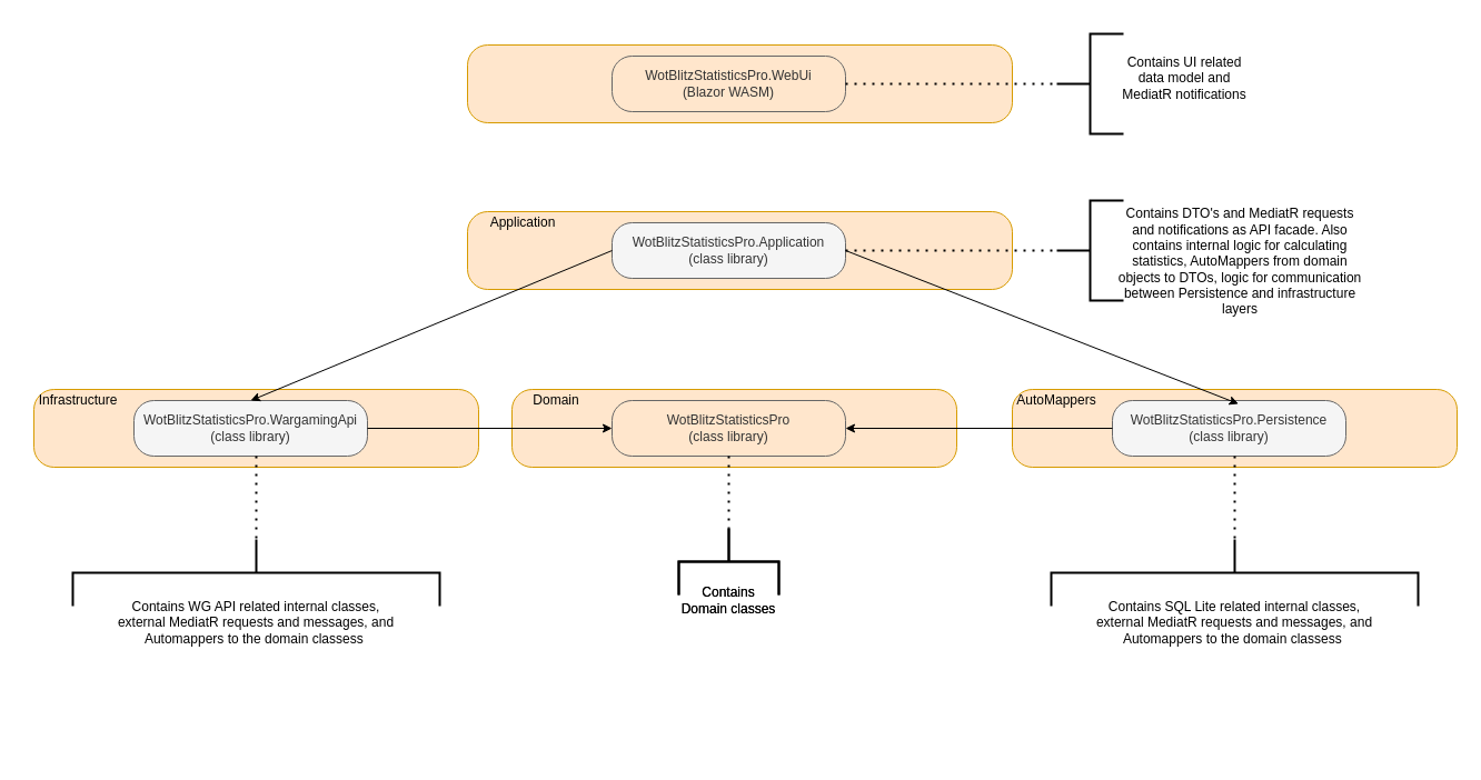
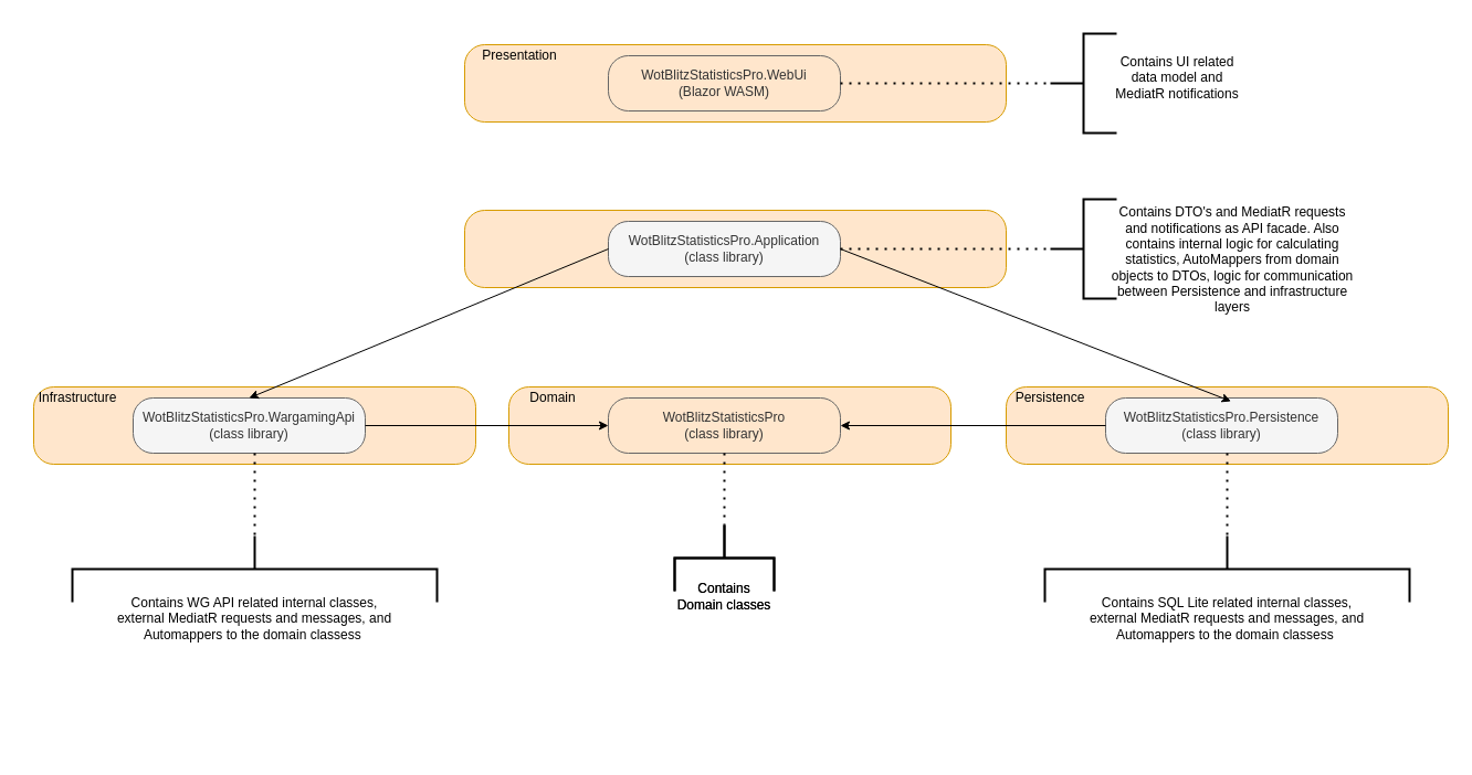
  <mxCell id="0" />
  <mxCell id="1" parent="0" />
  <mxCell id="2" value="" style="rounded=1;whiteSpace=wrap;html=1;fillColor=#ffe6cc;strokeColor=#d79b00;arcSize=26;" vertex="1" parent="1"><mxGeometry x="420" y="40" width="490" height="70" as="geometry" /></mxCell>
+ <mxCell id="3" value="Presentation" style="text;html=1;strokeColor=none;fillColor=none;align=center;verticalAlign=middle;whiteSpace=wrap;rounded=0;" vertex="1" parent="1"><mxGeometry x="420" y="40" width="100" height="20" as="geometry" /></mxCell>
  <mxCell id="4" value="WotBlitzStatisticsPro.WebUi &lt;br&gt;(Blazor WASM)" style="rounded=1;whiteSpace=wrap;html=1;arcSize=36;fillColor=#ffe6cc;strokeColor=#666666;fontColor=#333333;" vertex="1" parent="1"><mxGeometry x="550" y="50" width="210" height="50" as="geometry" /></mxCell>
  <mxCell id="5" value="" style="strokeWidth=2;html=1;shape=mxgraph.flowchart.annotation_2;align=left;labelPosition=right;pointerEvents=1;" vertex="1" parent="1"><mxGeometry x="950" y="30" width="60" height="90" as="geometry" /></mxCell>
  <mxCell id="6" value="" style="endArrow=none;dashed=1;html=1;dashPattern=1 3;strokeWidth=2;entryX=0;entryY=0.5;entryDx=0;entryDy=0;entryPerimeter=0;exitX=1;exitY=0.5;exitDx=0;exitDy=0;" edge="1" parent="1" source="4" target="5"><mxGeometry width="50" height="50" relative="1" as="geometry"><mxPoint x="720" y="290" as="sourcePoint" /><mxPoint x="770" y="240" as="targetPoint" /></mxGeometry></mxCell>
  <mxCell id="7" value="Contains UI related data model and MediatR notifications" style="text;html=1;strokeColor=none;fillColor=none;align=center;verticalAlign=middle;whiteSpace=wrap;rounded=0;" vertex="1" parent="1"><mxGeometry x="1000" y="20" width="130" height="100" as="geometry" /></mxCell>
  <mxCell id="8" value="" style="rounded=1;whiteSpace=wrap;html=1;fillColor=#ffe6cc;strokeColor=#d79b00;arcSize=26;" vertex="1" parent="1"><mxGeometry x="420" y="190" width="490" height="70" as="geometry" /></mxCell>
- <mxCell id="9" value="Application" style="text;html=1;strokeColor=none;fillColor=none;align=center;verticalAlign=middle;whiteSpace=wrap;rounded=0;" vertex="1" parent="1"><mxGeometry x="420" y="190" width="100" height="20" as="geometry" /></mxCell>
  <mxCell id="10" value="WotBlitzStatisticsPro.Application&lt;br&gt;(class library)" style="rounded=1;whiteSpace=wrap;html=1;arcSize=36;fillColor=#f5f5f5;strokeColor=#666666;fontColor=#333333;" vertex="1" parent="1"><mxGeometry x="550" y="200" width="210" height="50" as="geometry" /></mxCell>
  <mxCell id="11" value="" style="strokeWidth=2;html=1;shape=mxgraph.flowchart.annotation_2;align=left;labelPosition=right;pointerEvents=1;" vertex="1" parent="1"><mxGeometry x="950" y="180" width="60" height="90" as="geometry" /></mxCell>
  <mxCell id="12" value="" style="endArrow=none;dashed=1;html=1;dashPattern=1 3;strokeWidth=2;entryX=0;entryY=0.5;entryDx=0;entryDy=0;entryPerimeter=0;exitX=1;exitY=0.5;exitDx=0;exitDy=0;" edge="1" parent="1" target="11"><mxGeometry width="50" height="50" relative="1" as="geometry"><mxPoint x="760" y="225" as="sourcePoint" /><mxPoint x="770" y="390" as="targetPoint" /></mxGeometry></mxCell>
  <mxCell id="13" value="Contains DTO's and MediatR requests and notifications as API facade. Also contains internal logic for calculating statistics, AutoMappers from domain objects to DTOs, logic for communication between Persistence and infrastructure layers" style="text;html=1;strokeColor=none;fillColor=none;align=center;verticalAlign=middle;whiteSpace=wrap;rounded=0;" vertex="1" parent="1"><mxGeometry x="1000" y="180" width="230" height="110" as="geometry" /></mxCell>
  <mxCell id="14" value="" style="rounded=1;whiteSpace=wrap;html=1;fillColor=#ffe6cc;strokeColor=#d79b00;arcSize=26;" vertex="1" parent="1"><mxGeometry x="460" y="350" width="400" height="70" as="geometry" /></mxCell>
  <mxCell id="15" value="Domain" style="text;html=1;strokeColor=none;fillColor=none;align=center;verticalAlign=middle;whiteSpace=wrap;rounded=0;" vertex="1" parent="1"><mxGeometry x="450" y="350" width="100" height="20" as="geometry" /></mxCell>
  <mxCell id="16" value="WotBlitzStatisticsPro&lt;br&gt;(class library)" style="rounded=1;whiteSpace=wrap;html=1;arcSize=36;fillColor=#ffe6cc;strokeColor=#666666;fontColor=#333333;" vertex="1" parent="1"><mxGeometry x="550" y="360" width="210" height="50" as="geometry" /></mxCell>
  <mxCell id="17" value="" style="strokeWidth=2;html=1;shape=mxgraph.flowchart.annotation_2;align=left;labelPosition=right;pointerEvents=1;rotation=90;" vertex="1" parent="1"><mxGeometry x="625" y="460" width="60" height="90" as="geometry" /></mxCell>
  <mxCell id="18" value="" style="endArrow=none;dashed=1;html=1;dashPattern=1 3;strokeWidth=2;entryX=0;entryY=0.5;entryDx=0;entryDy=0;entryPerimeter=0;exitX=0.5;exitY=1;exitDx=0;exitDy=0;" edge="1" parent="1" target="17" source="16"><mxGeometry width="50" height="50" relative="1" as="geometry"><mxPoint x="320" y="565" as="sourcePoint" /><mxPoint x="330" y="730" as="targetPoint" /></mxGeometry></mxCell>
  <mxCell id="19" value="Contains Domain classes" style="text;html=1;strokeColor=none;fillColor=none;align=center;verticalAlign=middle;whiteSpace=wrap;rounded=0;" vertex="1" parent="1"><mxGeometry x="610" y="500" width="90" height="80" as="geometry" /></mxCell>
  <mxCell id="20" value="" style="rounded=1;whiteSpace=wrap;html=1;fillColor=#ffe6cc;strokeColor=#d79b00;arcSize=26;" vertex="1" parent="1"><mxGeometry x="30" y="350" width="400" height="70" as="geometry" /></mxCell>
  <mxCell id="21" value="Infrastructure" style="text;html=1;strokeColor=none;fillColor=none;align=center;verticalAlign=middle;whiteSpace=wrap;rounded=0;" vertex="1" parent="1"><mxGeometry x="20" y="350" width="100" height="20" as="geometry" /></mxCell>
  <mxCell id="22" value="WotBlitzStatisticsPro.WargamingApi&lt;br&gt;(class library)" style="rounded=1;whiteSpace=wrap;html=1;arcSize=36;fillColor=#f5f5f5;strokeColor=#666666;fontColor=#333333;" vertex="1" parent="1"><mxGeometry x="120" y="360" width="210" height="50" as="geometry" /></mxCell>
  <mxCell id="23" value="Contains Domain classes" style="text;html=1;strokeColor=none;fillColor=none;align=center;verticalAlign=middle;whiteSpace=wrap;rounded=0;" vertex="1" parent="1"><mxGeometry x="610" y="500" width="90" height="80" as="geometry" /></mxCell>
  <mxCell id="24" value="" style="strokeWidth=2;html=1;shape=mxgraph.flowchart.annotation_2;align=left;labelPosition=right;pointerEvents=1;rotation=90;" vertex="1" parent="1"><mxGeometry x="625" y="460" width="60" height="90" as="geometry" /></mxCell>
  <mxCell id="25" value="" style="endArrow=none;dashed=1;html=1;dashPattern=1 3;strokeWidth=2;entryX=0;entryY=0.5;entryDx=0;entryDy=0;entryPerimeter=0;" edge="1" parent="1"><mxGeometry width="50" height="50" relative="1" as="geometry"><mxPoint x="230" y="410" as="sourcePoint" /><mxPoint x="230" y="485" as="targetPoint" /></mxGeometry></mxCell>
  <mxCell id="26" value="Contains WG API related internal classes, external MediatR requests and messages, and Automappers to the domain classess&amp;nbsp;" style="text;html=1;strokeColor=none;fillColor=none;align=center;verticalAlign=middle;whiteSpace=wrap;rounded=0;" vertex="1" parent="1"><mxGeometry x="100" y="520" width="260" height="80" as="geometry" /></mxCell>
  <mxCell id="27" value="" style="strokeWidth=2;html=1;shape=mxgraph.flowchart.annotation_2;align=left;labelPosition=right;pointerEvents=1;rotation=90;" vertex="1" parent="1"><mxGeometry x="200" y="350" width="60" height="330" as="geometry" /></mxCell>
  <mxCell id="28" value="" style="rounded=1;whiteSpace=wrap;html=1;fillColor=#ffe6cc;strokeColor=#d79b00;arcSize=26;" vertex="1" parent="1"><mxGeometry x="910" y="350" width="400" height="70" as="geometry" /></mxCell>
- <mxCell id="29" value="AutoMappers" style="text;html=1;strokeColor=none;fillColor=none;align=center;verticalAlign=middle;whiteSpace=wrap;rounded=0;" vertex="1" parent="1"><mxGeometry x="900" y="350" width="100" height="20" as="geometry" /></mxCell>
+ <mxCell id="29" value="Persistence" style="text;html=1;strokeColor=none;fillColor=none;align=center;verticalAlign=middle;whiteSpace=wrap;rounded=0;" vertex="1" parent="1"><mxGeometry x="900" y="350" width="100" height="20" as="geometry" /></mxCell>
  <mxCell id="30" value="WotBlitzStatisticsPro.Persistence&lt;br&gt;(class library)" style="rounded=1;whiteSpace=wrap;html=1;arcSize=36;fillColor=#f5f5f5;strokeColor=#666666;fontColor=#333333;" vertex="1" parent="1"><mxGeometry x="1000" y="360" width="210" height="50" as="geometry" /></mxCell>
  <mxCell id="31" value="" style="endArrow=none;dashed=1;html=1;dashPattern=1 3;strokeWidth=2;entryX=0;entryY=0.5;entryDx=0;entryDy=0;entryPerimeter=0;" edge="1" parent="1"><mxGeometry width="50" height="50" relative="1" as="geometry"><mxPoint x="1110" y="410" as="sourcePoint" /><mxPoint x="1110" y="485" as="targetPoint" /></mxGeometry></mxCell>
  <mxCell id="32" value="Contains SQL Lite related internal classes, external MediatR requests and messages, and Automappers to the domain classess&amp;nbsp;" style="text;html=1;strokeColor=none;fillColor=none;align=center;verticalAlign=middle;whiteSpace=wrap;rounded=0;" vertex="1" parent="1"><mxGeometry x="980" y="520" width="260" height="80" as="geometry" /></mxCell>
  <mxCell id="33" value="" style="strokeWidth=2;html=1;shape=mxgraph.flowchart.annotation_2;align=left;labelPosition=right;pointerEvents=1;rotation=90;" vertex="1" parent="1"><mxGeometry x="1080" y="350" width="60" height="330" as="geometry" /></mxCell>
  <mxCell id="34" value="" style="endArrow=classic;html=1;entryX=0.5;entryY=0;entryDx=0;entryDy=0;exitX=0;exitY=0.5;exitDx=0;exitDy=0;" edge="1" parent="1" source="10" target="22"><mxGeometry width="50" height="50" relative="1" as="geometry"><mxPoint x="665" y="260" as="sourcePoint" /><mxPoint x="665" y="370" as="targetPoint" /></mxGeometry></mxCell>
  <mxCell id="35" value="" style="endArrow=classic;html=1;entryX=0.54;entryY=0.06;entryDx=0;entryDy=0;exitX=1;exitY=0.5;exitDx=0;exitDy=0;entryPerimeter=0;" edge="1" parent="1" source="10" target="30"><mxGeometry width="50" height="50" relative="1" as="geometry"><mxPoint x="675" y="270" as="sourcePoint" /><mxPoint x="675" y="380" as="targetPoint" /></mxGeometry></mxCell>
  <mxCell id="36" value="" style="endArrow=classic;html=1;exitX=0;exitY=0.5;exitDx=0;exitDy=0;" edge="1" parent="1" source="30"><mxGeometry width="50" height="50" relative="1" as="geometry"><mxPoint x="685" y="280" as="sourcePoint" /><mxPoint x="760" y="385" as="targetPoint" /></mxGeometry></mxCell>
  <mxCell id="37" value="" style="endArrow=classic;html=1;entryX=0;entryY=0.5;entryDx=0;entryDy=0;exitX=1;exitY=0.5;exitDx=0;exitDy=0;" edge="1" parent="1" source="22" target="16"><mxGeometry width="50" height="50" relative="1" as="geometry"><mxPoint x="695" y="290" as="sourcePoint" /><mxPoint x="695" y="400" as="targetPoint" /></mxGeometry></mxCell>
